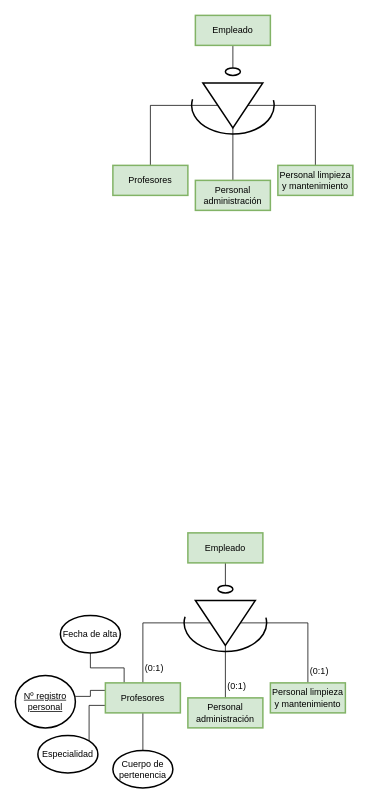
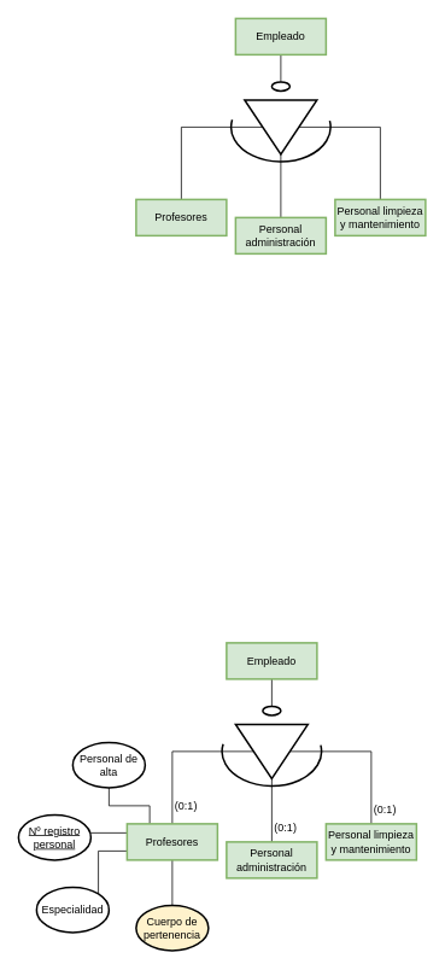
  <mxCell id="0" />
  <mxCell id="1" parent="0" />
- <mxCell id="2" value="&lt;u&gt;Nº registro personal&lt;/u&gt;" style="ellipse;whiteSpace=wrap;html=1;align=center;strokeWidth=2;" parent="1" vertex="1"><mxGeometry x="20" y="900" width="80" height="70" as="geometry" /></mxCell>
+ <mxCell id="2" value="&lt;u&gt;Nº registro personal&lt;/u&gt;" style="ellipse;whiteSpace=wrap;html=1;align=center;strokeWidth=2;" parent="1" vertex="1"><mxGeometry x="20" y="900" width="80" height="50" as="geometry" /></mxCell>
  <mxCell id="3" style="edgeStyle=orthogonalEdgeStyle;rounded=0;orthogonalLoop=1;jettySize=auto;html=1;exitX=0.5;exitY=1;exitDx=0;exitDy=0;endArrow=none;endFill=0;startArrow=none;" parent="1" source="13" edge="1"><mxGeometry relative="1" as="geometry"><mxPoint x="310" y="100" as="targetPoint" /></mxGeometry></mxCell>
  <mxCell id="4" style="edgeStyle=orthogonalEdgeStyle;rounded=0;orthogonalLoop=1;jettySize=auto;html=1;exitX=0.5;exitY=1;exitDx=0;exitDy=0;entryX=0.5;entryY=0;entryDx=0;entryDy=0;endArrow=none;endFill=0;" parent="1" source="5" target="13" edge="1"><mxGeometry relative="1" as="geometry" /></mxCell>
  <mxCell id="5" value="Empleado" style="whiteSpace=wrap;html=1;align=center;fillColor=#d5e8d4;strokeColor=#82b366;strokeWidth=2;" parent="1" vertex="1"><mxGeometry x="260" y="20" width="100" height="40" as="geometry" /></mxCell>
  <mxCell id="6" style="edgeStyle=orthogonalEdgeStyle;rounded=0;orthogonalLoop=1;jettySize=auto;html=1;exitX=0.5;exitY=1;exitDx=0;exitDy=0;endArrow=none;endFill=0;" parent="1" source="9" target="10" edge="1"><mxGeometry relative="1" as="geometry" /></mxCell>
  <mxCell id="7" style="edgeStyle=orthogonalEdgeStyle;rounded=0;orthogonalLoop=1;jettySize=auto;html=1;exitX=0.5;exitY=0;exitDx=0;exitDy=0;endArrow=none;endFill=0;" parent="1" source="9" target="12" edge="1"><mxGeometry relative="1" as="geometry" /></mxCell>
  <mxCell id="8" style="edgeStyle=orthogonalEdgeStyle;rounded=0;orthogonalLoop=1;jettySize=auto;html=1;exitX=1;exitY=0.5;exitDx=0;exitDy=0;entryX=0.5;entryY=0;entryDx=0;entryDy=0;endArrow=none;endFill=0;" parent="1" source="9" target="11" edge="1"><mxGeometry relative="1" as="geometry" /></mxCell>
  <mxCell id="9" value="" style="triangle;whiteSpace=wrap;html=1;strokeWidth=2;rotation=90;" parent="1" vertex="1"><mxGeometry x="280" y="100" width="60" height="80" as="geometry" /></mxCell>
  <mxCell id="10" value="Profesores" style="whiteSpace=wrap;html=1;align=center;fillColor=#d5e8d4;strokeColor=#82b366;strokeWidth=2;" parent="1" vertex="1"><mxGeometry x="150" y="220" width="100" height="40" as="geometry" /></mxCell>
  <mxCell id="11" value="Personal administración" style="whiteSpace=wrap;html=1;align=center;fillColor=#d5e8d4;strokeColor=#82b366;strokeWidth=2;" parent="1" vertex="1"><mxGeometry x="260" y="240" width="100" height="40" as="geometry" /></mxCell>
  <mxCell id="12" value="Personal limpieza y mantenimiento" style="whiteSpace=wrap;html=1;align=center;fillColor=#d5e8d4;strokeColor=#82b366;strokeWidth=2;" parent="1" vertex="1"><mxGeometry x="370" y="220" width="100" height="40" as="geometry" /></mxCell>
  <mxCell id="13" value="" style="ellipse;whiteSpace=wrap;html=1;strokeWidth=2;" parent="1" vertex="1"><mxGeometry x="300" y="90" width="20" height="10" as="geometry" /></mxCell>
  <mxCell id="14" value="" style="verticalLabelPosition=bottom;verticalAlign=top;html=1;shape=mxgraph.basic.arc;startAngle=0.471;endAngle=0.034;strokeWidth=2;rotation=-90;" parent="1" vertex="1"><mxGeometry x="271.78" y="85" width="76.44" height="110" as="geometry" /></mxCell>
  <mxCell id="15" style="edgeStyle=orthogonalEdgeStyle;rounded=0;orthogonalLoop=1;jettySize=auto;html=1;exitX=0.5;exitY=1;exitDx=0;exitDy=0;endArrow=none;endFill=0;startArrow=none;" parent="1" source="29" edge="1"><mxGeometry relative="1" as="geometry"><mxPoint x="300" y="790" as="targetPoint" /></mxGeometry></mxCell>
  <mxCell id="16" style="edgeStyle=orthogonalEdgeStyle;rounded=0;orthogonalLoop=1;jettySize=auto;html=1;exitX=0.5;exitY=1;exitDx=0;exitDy=0;entryX=0.5;entryY=0;entryDx=0;entryDy=0;endArrow=none;endFill=0;" parent="1" source="17" target="29" edge="1"><mxGeometry relative="1" as="geometry" /></mxCell>
  <mxCell id="17" value="Empleado" style="whiteSpace=wrap;html=1;align=center;fillColor=#d5e8d4;strokeColor=#82b366;strokeWidth=2;" parent="1" vertex="1"><mxGeometry y="710" width="100" height="40" as="geometry" x="250" /></mxCell>
  <mxCell id="18" style="edgeStyle=orthogonalEdgeStyle;rounded=0;orthogonalLoop=1;jettySize=auto;html=1;exitX=0.5;exitY=1;exitDx=0;exitDy=0;endArrow=none;endFill=0;" parent="1" source="21" target="26" edge="1"><mxGeometry relative="1" as="geometry" /></mxCell>
  <mxCell id="19" style="edgeStyle=orthogonalEdgeStyle;rounded=0;orthogonalLoop=1;jettySize=auto;html=1;exitX=0.5;exitY=0;exitDx=0;exitDy=0;endArrow=none;endFill=0;" parent="1" source="21" target="28" edge="1"><mxGeometry relative="1" as="geometry" /></mxCell>
  <mxCell id="20" style="edgeStyle=orthogonalEdgeStyle;rounded=0;orthogonalLoop=1;jettySize=auto;html=1;exitX=1;exitY=0.5;exitDx=0;exitDy=0;entryX=0.5;entryY=0;entryDx=0;entryDy=0;endArrow=none;endFill=0;" parent="1" source="21" target="27" edge="1"><mxGeometry relative="1" as="geometry" /></mxCell>
  <mxCell id="21" value="" style="triangle;whiteSpace=wrap;html=1;strokeWidth=2;rotation=90;" parent="1" vertex="1"><mxGeometry x="270" y="790" width="60" height="80" as="geometry" /></mxCell>
  <mxCell id="22" style="edgeStyle=orthogonalEdgeStyle;rounded=0;orthogonalLoop=1;jettySize=auto;html=1;exitX=0.25;exitY=0;exitDx=0;exitDy=0;entryX=0.5;entryY=1;entryDx=0;entryDy=0;endArrow=none;endFill=0;" parent="1" source="26" target="33" edge="1"><mxGeometry relative="1" as="geometry" /></mxCell>
  <mxCell id="23" style="edgeStyle=orthogonalEdgeStyle;rounded=0;orthogonalLoop=1;jettySize=auto;html=1;exitX=0;exitY=0.25;exitDx=0;exitDy=0;entryX=1;entryY=0.4;entryDx=0;entryDy=0;entryPerimeter=0;endArrow=none;endFill=0;" parent="1" source="26" target="2" edge="1"><mxGeometry relative="1" as="geometry" /></mxCell>
  <mxCell id="24" style="edgeStyle=orthogonalEdgeStyle;rounded=0;orthogonalLoop=1;jettySize=auto;html=1;exitX=0;exitY=0.75;exitDx=0;exitDy=0;entryX=1;entryY=0;entryDx=0;entryDy=0;endArrow=none;endFill=0;" parent="1" source="26" target="31" edge="1"><mxGeometry relative="1" as="geometry" /></mxCell>
  <mxCell id="25" style="edgeStyle=orthogonalEdgeStyle;rounded=0;orthogonalLoop=1;jettySize=auto;html=1;exitX=0.5;exitY=1;exitDx=0;exitDy=0;endArrow=none;endFill=0;" parent="1" source="26" target="32" edge="1"><mxGeometry relative="1" as="geometry" /></mxCell>
  <mxCell id="26" value="Profesores" style="whiteSpace=wrap;html=1;align=center;fillColor=#d5e8d4;strokeColor=#82b366;strokeWidth=2;" parent="1" vertex="1"><mxGeometry x="140" y="910" width="100" height="40" as="geometry" /></mxCell>
  <mxCell id="27" value="Personal administración" style="whiteSpace=wrap;html=1;align=center;fillColor=#d5e8d4;strokeColor=#82b366;strokeWidth=2;" parent="1" vertex="1"><mxGeometry y="930" width="100" height="40" as="geometry" x="250" /></mxCell>
  <mxCell id="28" value="Personal limpieza y mantenimiento" style="whiteSpace=wrap;html=1;align=center;fillColor=#d5e8d4;strokeColor=#82b366;strokeWidth=2;" parent="1" vertex="1"><mxGeometry x="360" y="910" width="100" height="40" as="geometry" /></mxCell>
  <mxCell id="29" value="" style="ellipse;whiteSpace=wrap;html=1;strokeWidth=2;" parent="1" vertex="1"><mxGeometry x="290" y="780" width="20" height="10" as="geometry" /></mxCell>
  <mxCell id="30" value="" style="verticalLabelPosition=bottom;verticalAlign=top;html=1;shape=mxgraph.basic.arc;startAngle=0.471;endAngle=0.034;strokeWidth=2;rotation=-90;" parent="1" vertex="1"><mxGeometry x="261.78" y="775" width="76.44" height="110" as="geometry" /></mxCell>
- <mxCell id="31" value="Especialidad" style="ellipse;whiteSpace=wrap;html=1;align=center;strokeWidth=2;" parent="1" vertex="1"><mxGeometry x="50" y="980" width="80" height="50" as="geometry" /></mxCell>
- <mxCell id="32" value="Cuerpo de pertenencia" style="ellipse;whiteSpace=wrap;html=1;align=center;strokeWidth=2;" parent="1" vertex="1"><mxGeometry x="150" y="1000" width="80" height="50" as="geometry" /></mxCell>
- <mxCell id="33" value="Fecha de alta" style="ellipse;whiteSpace=wrap;html=1;align=center;strokeWidth=2;" parent="1" vertex="1"><mxGeometry x="80" y="820" width="80" height="50" as="geometry" /></mxCell>
+ <mxCell id="31" value="Especialidad" style="ellipse;whiteSpace=wrap;html=1;align=center;strokeWidth=2;" parent="1" vertex="1"><mxGeometry x="40" y="980" width="80" height="50" as="geometry" /></mxCell>
+ <mxCell id="32" value="Cuerpo de pertenencia" style="ellipse;whiteSpace=wrap;html=1;align=center;strokeWidth=2;fillColor=#fff2cc;" parent="1" vertex="1"><mxGeometry x="150" y="1000" width="80" height="50" as="geometry" /></mxCell>
+ <mxCell id="33" value="Personal de alta" style="ellipse;whiteSpace=wrap;html=1;align=center;strokeWidth=2;" parent="1" vertex="1"><mxGeometry x="80" y="820" width="80" height="50" as="geometry" /></mxCell>
  <mxCell id="34" value="(0:1)" style="text;html=1;align=center;verticalAlign=middle;resizable=0;points=[];autosize=1;strokeColor=none;fillColor=none;" parent="1" vertex="1"><mxGeometry x="180" y="875" width="50" height="30" as="geometry" /></mxCell>
  <mxCell id="35" value="(0:1)" style="text;html=1;align=center;verticalAlign=middle;resizable=0;points=[];autosize=1;strokeColor=none;fillColor=none;" parent="1" vertex="1"><mxGeometry x="290" y="900" width="50" height="30" as="geometry" /></mxCell>
  <mxCell id="36" value="(0:1)" style="text;html=1;align=center;verticalAlign=middle;resizable=0;points=[];autosize=1;strokeColor=none;fillColor=none;" parent="1" vertex="1"><mxGeometry x="400" y="880" width="50" height="30" as="geometry" /></mxCell>
